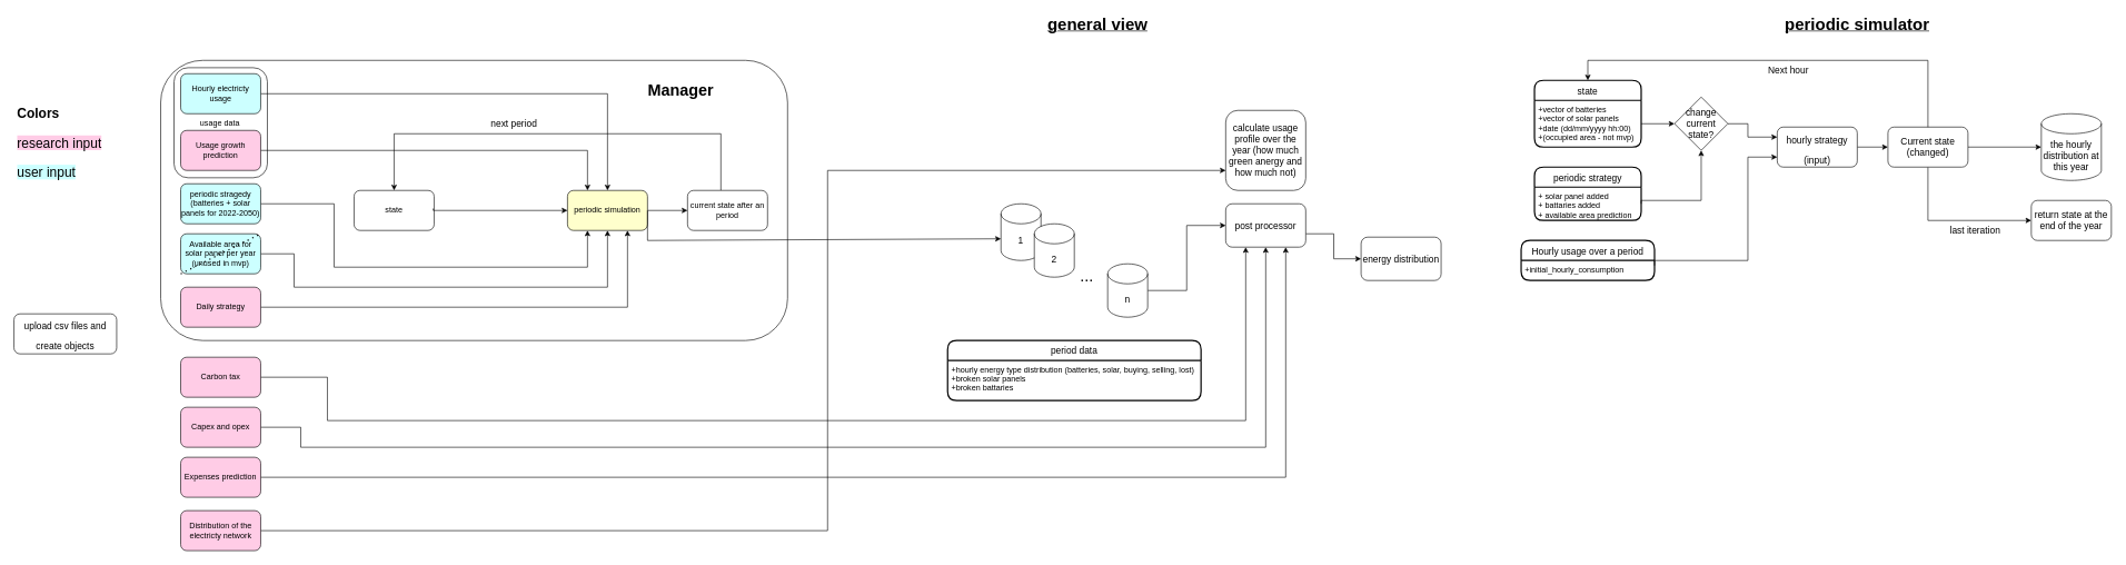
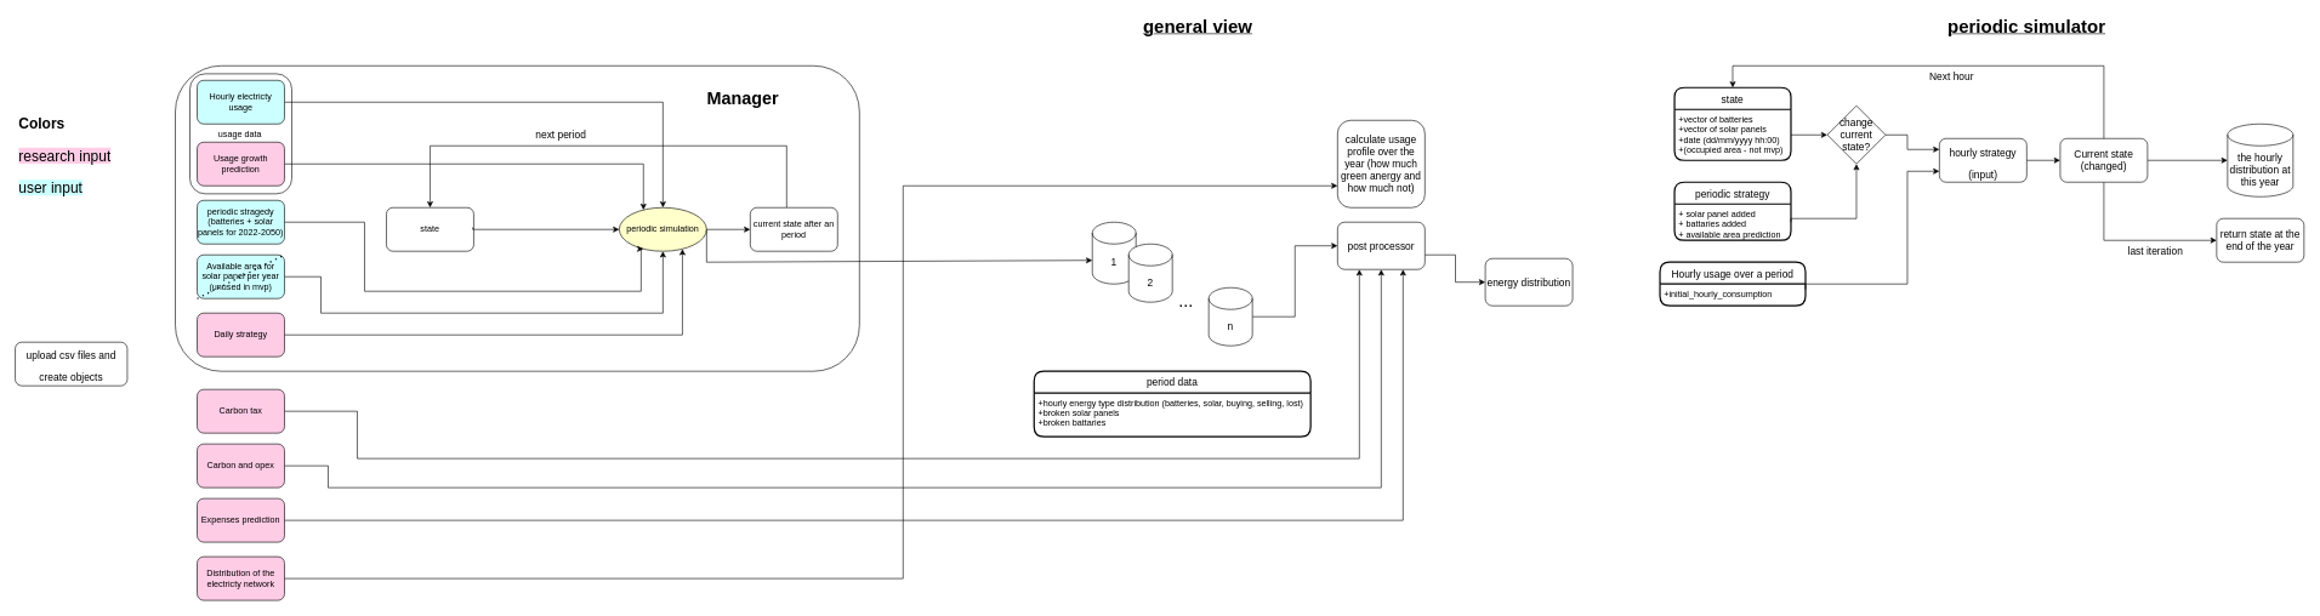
  <mxCell id="0" />
  <mxCell id="1" parent="0" />
  <mxCell id="2" value="" style="rounded=1;whiteSpace=wrap;html=1;labelBackgroundColor=none;fontSize=14;fillColor=#FFFFFF;" parent="1" vertex="1"><mxGeometry x="240" y="90" width="940" height="420" as="geometry" /></mxCell>
  <mxCell id="3" value="" style="rounded=1;whiteSpace=wrap;html=1;" parent="1" vertex="1"><mxGeometry x="260" y="101" width="140" height="165" as="geometry" /></mxCell>
  <mxCell id="4" value="&lt;font style=&quot;font-size: 25px;&quot;&gt;periodic simulator&lt;/font&gt;" style="text;html=1;strokeColor=none;fillColor=none;align=center;verticalAlign=middle;whiteSpace=wrap;rounded=0;fontStyle=5" parent="1" vertex="1"><mxGeometry x="2669" y="20" width="230" height="30" as="geometry" /></mxCell>
  <mxCell id="5" value="state" style="swimlane;childLayout=stackLayout;horizontal=1;startSize=30;horizontalStack=0;rounded=1;fontSize=14;fontStyle=0;strokeWidth=2;resizeParent=0;resizeLast=1;shadow=0;dashed=0;align=center;" parent="1" vertex="1"><mxGeometry x="2300" y="120" width="160" height="100" as="geometry" /></mxCell>
  <mxCell id="6" value="+vector of batteries&#10;+vector of solar panels&#10;+date (dd/mm/yyyy hh:00)&#10;+(occupied area - not mvp)" style="align=left;strokeColor=none;fillColor=none;spacingLeft=4;fontSize=12;verticalAlign=top;resizable=0;rotatable=0;part=1;" parent="5" vertex="1"><mxGeometry y="30" width="160" height="70" as="geometry" /></mxCell>
  <mxCell id="7" value="Hourly usage over a period" style="swimlane;childLayout=stackLayout;horizontal=1;startSize=30;horizontalStack=0;rounded=1;fontSize=14;fontStyle=0;strokeWidth=2;resizeParent=0;resizeLast=1;shadow=0;dashed=0;align=center;" parent="1" vertex="1"><mxGeometry x="2280" y="360" width="200" height="60" as="geometry" /></mxCell>
  <mxCell id="8" value="+initial_hourly_consumption" style="align=left;strokeColor=none;fillColor=none;spacingLeft=4;fontSize=12;verticalAlign=top;resizable=0;rotatable=0;part=1;" parent="7" vertex="1"><mxGeometry y="30" width="200" height="30" as="geometry" /></mxCell>
  <mxCell id="9" style="edgeStyle=orthogonalEdgeStyle;rounded=0;orthogonalLoop=1;jettySize=auto;html=1;exitX=1;exitY=0.5;exitDx=0;exitDy=0;fontSize=14;" parent="1" source="10" target="14" edge="1"><mxGeometry relative="1" as="geometry" /></mxCell>
  <mxCell id="10" value="&lt;font style=&quot;font-size: 14px;&quot;&gt;hourly strategy (input)&lt;/font&gt;" style="rounded=1;whiteSpace=wrap;html=1;fontSize=25;" parent="1" vertex="1"><mxGeometry x="2664" y="190" width="120" height="60" as="geometry" /></mxCell>
  <mxCell id="11" style="edgeStyle=orthogonalEdgeStyle;rounded=0;orthogonalLoop=1;jettySize=auto;html=1;exitX=0.5;exitY=0;exitDx=0;exitDy=0;entryX=0.5;entryY=0;entryDx=0;entryDy=0;fontSize=14;startArrow=none;" parent="1" source="15" target="5" edge="1"><mxGeometry relative="1" as="geometry"><Array as="points"><mxPoint x="2380" y="90" /></Array></mxGeometry></mxCell>
  <mxCell id="12" style="edgeStyle=orthogonalEdgeStyle;rounded=0;orthogonalLoop=1;jettySize=auto;html=1;exitX=1;exitY=0.5;exitDx=0;exitDy=0;fontSize=14;" parent="1" source="14" target="17" edge="1"><mxGeometry relative="1" as="geometry" /></mxCell>
  <mxCell id="13" style="edgeStyle=orthogonalEdgeStyle;rounded=0;orthogonalLoop=1;jettySize=auto;html=1;exitX=0.5;exitY=1;exitDx=0;exitDy=0;entryX=0;entryY=0.5;entryDx=0;entryDy=0;fontSize=14;" parent="1" source="14" target="18" edge="1"><mxGeometry relative="1" as="geometry" /></mxCell>
  <mxCell id="14" value="Current state (changed)" style="rounded=1;whiteSpace=wrap;html=1;fontSize=14;" parent="1" vertex="1"><mxGeometry x="2830" y="190" width="120" height="60" as="geometry" /></mxCell>
  <mxCell id="15" value="Next hour" style="text;html=1;strokeColor=none;fillColor=none;align=center;verticalAlign=middle;whiteSpace=wrap;rounded=0;fontSize=14;" parent="1" vertex="1"><mxGeometry x="2591" y="90" width="180" height="30" as="geometry" /></mxCell>
  <mxCell id="16" value="" style="edgeStyle=orthogonalEdgeStyle;rounded=0;orthogonalLoop=1;jettySize=auto;html=1;exitX=0.5;exitY=0;exitDx=0;exitDy=0;entryX=0.5;entryY=0;entryDx=0;entryDy=0;fontSize=14;endArrow=none;" parent="1" source="14" target="15" edge="1"><mxGeometry relative="1" as="geometry"><mxPoint x="2890" y="190" as="sourcePoint" /><mxPoint x="2500" y="120" as="targetPoint" /><Array as="points"><mxPoint x="2890" y="90" /></Array></mxGeometry></mxCell>
  <mxCell id="17" value="the hourly distribution at this year" style="shape=cylinder3;whiteSpace=wrap;html=1;boundedLbl=1;backgroundOutline=1;size=15;fontSize=14;" parent="1" vertex="1"><mxGeometry x="3060" y="170" width="90" height="100" as="geometry" /></mxCell>
  <mxCell id="18" value="return state at the end of the year" style="rounded=1;whiteSpace=wrap;html=1;fontSize=14;" parent="1" vertex="1"><mxGeometry x="3045" y="300" width="120" height="60" as="geometry" /></mxCell>
  <mxCell id="19" style="edgeStyle=orthogonalEdgeStyle;rounded=0;orthogonalLoop=1;jettySize=auto;html=1;exitX=1;exitY=0.5;exitDx=0;exitDy=0;entryX=0;entryY=0.25;entryDx=0;entryDy=0;fontSize=14;" parent="1" source="20" target="10" edge="1"><mxGeometry relative="1" as="geometry"><Array as="points"><mxPoint x="2620" y="185" /><mxPoint x="2620" y="205" /></Array></mxGeometry></mxCell>
  <mxCell id="20" value="change current state?" style="rhombus;whiteSpace=wrap;html=1;fontSize=14;" parent="1" vertex="1"><mxGeometry x="2510" y="145" width="80" height="80" as="geometry" /></mxCell>
  <mxCell id="21" style="edgeStyle=orthogonalEdgeStyle;rounded=0;orthogonalLoop=1;jettySize=auto;html=1;exitX=1;exitY=0.5;exitDx=0;exitDy=0;entryX=0;entryY=0.5;entryDx=0;entryDy=0;fontSize=14;" parent="1" source="6" target="20" edge="1"><mxGeometry relative="1" as="geometry" /></mxCell>
  <mxCell id="22" value="periodic strategy" style="swimlane;childLayout=stackLayout;horizontal=1;startSize=30;horizontalStack=0;rounded=1;fontSize=14;fontStyle=0;strokeWidth=2;resizeParent=0;resizeLast=1;shadow=0;dashed=0;align=center;" parent="1" vertex="1"><mxGeometry x="2300" y="250" width="160" height="80" as="geometry" /></mxCell>
  <mxCell id="23" value="+ solar panel added&#10;+ battaries added&#10;+ available area prediction" style="align=left;strokeColor=none;fillColor=none;spacingLeft=4;fontSize=12;verticalAlign=top;resizable=0;rotatable=0;part=1;" parent="22" vertex="1"><mxGeometry y="30" width="160" height="50" as="geometry" /></mxCell>
  <mxCell id="24" style="edgeStyle=orthogonalEdgeStyle;rounded=0;orthogonalLoop=1;jettySize=auto;html=1;exitX=1;exitY=0.5;exitDx=0;exitDy=0;entryX=0.5;entryY=1;entryDx=0;entryDy=0;fontSize=14;" parent="1" source="23" target="20" edge="1"><mxGeometry relative="1" as="geometry"><Array as="points"><mxPoint x="2460" y="300" /><mxPoint x="2550" y="300" /></Array></mxGeometry></mxCell>
  <mxCell id="25" style="edgeStyle=orthogonalEdgeStyle;rounded=0;orthogonalLoop=1;jettySize=auto;html=1;exitX=1;exitY=0.25;exitDx=0;exitDy=0;entryX=0;entryY=0.75;entryDx=0;entryDy=0;fontSize=14;" parent="1" source="8" target="10" edge="1"><mxGeometry relative="1" as="geometry"><Array as="points"><mxPoint x="2480" y="390" /><mxPoint x="2620" y="390" /><mxPoint x="2620" y="235" /></Array></mxGeometry></mxCell>
  <mxCell id="26" value="last iteration" style="text;html=1;strokeColor=none;fillColor=none;align=center;verticalAlign=middle;whiteSpace=wrap;rounded=0;fontSize=14;" parent="1" vertex="1"><mxGeometry x="2911" y="330" width="100" height="30" as="geometry" /></mxCell>
  <mxCell id="27" value="&lt;font style=&quot;font-size: 25px;&quot;&gt;general view&lt;/font&gt;" style="text;html=1;strokeColor=none;fillColor=none;align=center;verticalAlign=middle;whiteSpace=wrap;rounded=0;fontStyle=5" parent="1" vertex="1"><mxGeometry x="1530" y="20" width="230" height="30" as="geometry" /></mxCell>
  <mxCell id="28" style="edgeStyle=orthogonalEdgeStyle;rounded=0;orthogonalLoop=1;jettySize=auto;html=1;exitX=1;exitY=0.5;exitDx=0;exitDy=0;entryX=0;entryY=0.5;entryDx=0;entryDy=0;fontSize=20;" parent="1" source="29" target="51" edge="1"><mxGeometry relative="1" as="geometry" /></mxCell>
- <mxCell id="29" value="periodic simulation" style="rounded=1;whiteSpace=wrap;html=1;fillColor=#FFFFCC;" parent="1" vertex="1"><mxGeometry x="850" y="285" width="120" height="60" as="geometry" /></mxCell>
+ <mxCell id="29" value="periodic simulation" style="ellipse;whiteSpace=wrap;html=1;fillColor=#FFFFCC;" parent="1" vertex="1"><mxGeometry x="850" y="285" width="120" height="60" as="geometry" /></mxCell>
  <mxCell id="30" value="state" style="rounded=1;whiteSpace=wrap;html=1;" parent="1" vertex="1"><mxGeometry x="530" y="285" width="120" height="60" as="geometry" /></mxCell>
  <mxCell id="31" style="edgeStyle=orthogonalEdgeStyle;rounded=0;orthogonalLoop=1;jettySize=auto;html=1;exitX=1;exitY=0.5;exitDx=0;exitDy=0;entryX=0.5;entryY=0;entryDx=0;entryDy=0;fontSize=20;" parent="1" source="32" target="29" edge="1"><mxGeometry relative="1" as="geometry" /></mxCell>
  <mxCell id="32" value="Hourly electricty usage" style="rounded=1;whiteSpace=wrap;html=1;fillColor=#CCFFFF;" parent="1" vertex="1"><mxGeometry x="270" y="110" width="120" height="60" as="geometry" /></mxCell>
  <mxCell id="33" style="edgeStyle=orthogonalEdgeStyle;rounded=0;orthogonalLoop=1;jettySize=auto;html=1;entryX=0.25;entryY=0;entryDx=0;entryDy=0;fontSize=14;" parent="1" source="34" target="29" edge="1"><mxGeometry relative="1" as="geometry" /></mxCell>
  <mxCell id="34" value="Usage growth prediction" style="rounded=1;whiteSpace=wrap;html=1;fillColor=#FFCCE6;" parent="1" vertex="1"><mxGeometry x="270" y="195" width="120" height="60" as="geometry" /></mxCell>
  <mxCell id="35" style="edgeStyle=orthogonalEdgeStyle;rounded=0;orthogonalLoop=1;jettySize=auto;html=1;entryX=0.25;entryY=1;entryDx=0;entryDy=0;fontSize=14;" parent="1" source="36" target="29" edge="1"><mxGeometry relative="1" as="geometry"><Array as="points"><mxPoint x="500" y="305" /><mxPoint x="500" y="400" /><mxPoint x="880" y="400" /></Array></mxGeometry></mxCell>
  <mxCell id="36" value="periodic stragedy (batteries + solar panels for 2022-2050)" style="rounded=1;whiteSpace=wrap;html=1;fillColor=#CCFFFF;" parent="1" vertex="1"><mxGeometry x="270" y="275" width="120" height="60" as="geometry" /></mxCell>
  <mxCell id="37" style="edgeStyle=orthogonalEdgeStyle;rounded=0;orthogonalLoop=1;jettySize=auto;html=1;entryX=0.5;entryY=1;entryDx=0;entryDy=0;fontSize=14;" parent="1" source="38" target="29" edge="1"><mxGeometry relative="1" as="geometry"><Array as="points"><mxPoint x="440" y="380" /><mxPoint x="440" y="430" /><mxPoint x="910" y="430" /></Array></mxGeometry></mxCell>
  <mxCell id="38" value="Available area for solar panel per year&lt;br&gt;(unused in mvp)" style="rounded=1;whiteSpace=wrap;html=1;fillColor=#CCFFFF;" parent="1" vertex="1"><mxGeometry x="270" y="350" width="120" height="60" as="geometry" /></mxCell>
  <mxCell id="39" style="edgeStyle=orthogonalEdgeStyle;rounded=0;orthogonalLoop=1;jettySize=auto;html=1;entryX=0.75;entryY=1;entryDx=0;entryDy=0;fontSize=14;" parent="1" source="40" target="29" edge="1"><mxGeometry relative="1" as="geometry" /></mxCell>
  <mxCell id="40" value="Daily strategy" style="rounded=1;whiteSpace=wrap;html=1;fillColor=#FFCCE6;" parent="1" vertex="1"><mxGeometry x="270" y="430" width="120" height="60" as="geometry" /></mxCell>
  <mxCell id="41" style="edgeStyle=orthogonalEdgeStyle;rounded=0;orthogonalLoop=1;jettySize=auto;html=1;entryX=0.25;entryY=1;entryDx=0;entryDy=0;fontSize=14;" parent="1" source="42" target="65" edge="1"><mxGeometry relative="1" as="geometry"><Array as="points"><mxPoint x="490" y="565" /><mxPoint x="490" y="630" /><mxPoint x="1867" y="630" /></Array></mxGeometry></mxCell>
  <mxCell id="42" value="Carbon tax" style="rounded=1;whiteSpace=wrap;html=1;fillColor=#FFCCE6;" parent="1" vertex="1"><mxGeometry x="270" y="535" width="120" height="60" as="geometry" /></mxCell>
  <mxCell id="43" style="edgeStyle=orthogonalEdgeStyle;rounded=0;orthogonalLoop=1;jettySize=auto;html=1;fontSize=14;" parent="1" source="44" target="65" edge="1"><mxGeometry relative="1" as="geometry"><Array as="points"><mxPoint x="450" y="640" /><mxPoint x="450" y="670" /><mxPoint x="1897" y="670" /></Array></mxGeometry></mxCell>
- <mxCell id="44" value="Capex and opex" style="rounded=1;whiteSpace=wrap;html=1;fillColor=#FFCCE6;" parent="1" vertex="1"><mxGeometry x="270" y="610" width="120" height="60" as="geometry" /></mxCell>
+ <mxCell id="44" value="Carbon and opex" style="rounded=1;whiteSpace=wrap;html=1;fillColor=#FFCCE6;" parent="1" vertex="1"><mxGeometry x="270" y="610" width="120" height="60" as="geometry" /></mxCell>
  <mxCell id="45" style="edgeStyle=orthogonalEdgeStyle;rounded=0;orthogonalLoop=1;jettySize=auto;html=1;entryX=0.75;entryY=1;entryDx=0;entryDy=0;fontSize=14;" parent="1" source="46" target="65" edge="1"><mxGeometry relative="1" as="geometry" /></mxCell>
  <mxCell id="46" value="Expenses prediction" style="rounded=1;whiteSpace=wrap;html=1;fillColor=#FFCCE6;" parent="1" vertex="1"><mxGeometry x="270" y="685" width="120" height="60" as="geometry" /></mxCell>
  <mxCell id="47" style="edgeStyle=orthogonalEdgeStyle;rounded=0;orthogonalLoop=1;jettySize=auto;html=1;entryX=0;entryY=0.75;entryDx=0;entryDy=0;fontSize=14;" parent="1" source="48" target="57" edge="1"><mxGeometry relative="1" as="geometry"><Array as="points"><mxPoint x="1240" y="795" /><mxPoint x="1240" y="255" /></Array></mxGeometry></mxCell>
  <mxCell id="48" value="Distribution of the electricty network" style="rounded=1;whiteSpace=wrap;html=1;fillColor=#FFCCE6;" parent="1" vertex="1"><mxGeometry x="270" y="765" width="120" height="60" as="geometry" /></mxCell>
  <mxCell id="49" value="&lt;h1 style=&quot;font-size: 20px;&quot;&gt;&lt;font style=&quot;font-size: 20px;&quot;&gt;Colors&lt;/font&gt;&lt;/h1&gt;&lt;p style=&quot;font-size: 20px;&quot;&gt;&lt;span style=&quot;background-color: rgb(255, 204, 230);&quot;&gt;&lt;font style=&quot;font-size: 20px;&quot;&gt;research input&lt;/font&gt;&lt;/span&gt;&lt;/p&gt;&lt;p style=&quot;font-size: 20px;&quot;&gt;&lt;span style=&quot;background-color: rgb(204, 255, 255);&quot;&gt;&lt;font style=&quot;font-size: 20px;&quot;&gt;user input&lt;/font&gt;&lt;/span&gt;&lt;/p&gt;&lt;p style=&quot;font-size: 20px;&quot;&gt;&lt;span style=&quot;background-color: rgb(255, 204, 230);&quot;&gt;&lt;br&gt;&lt;/span&gt;&lt;/p&gt;" style="text;html=1;strokeColor=none;fillColor=none;spacing=5;spacingTop=-20;whiteSpace=wrap;overflow=hidden;rounded=0;" parent="1" vertex="1"><mxGeometry x="20" y="155" width="190" height="120" as="geometry" /></mxCell>
  <mxCell id="50" style="edgeStyle=orthogonalEdgeStyle;rounded=0;orthogonalLoop=1;jettySize=auto;html=1;entryX=0.5;entryY=0;entryDx=0;entryDy=0;fontSize=20;" parent="1" source="51" target="30" edge="1"><mxGeometry relative="1" as="geometry"><Array as="points"><mxPoint x="1080" y="200" /><mxPoint x="590" y="200" /></Array></mxGeometry></mxCell>
  <mxCell id="51" value="current state after an period" style="rounded=1;whiteSpace=wrap;html=1;" parent="1" vertex="1"><mxGeometry x="1030" y="285" width="120" height="60" as="geometry" /></mxCell>
  <mxCell id="52" value="next period" style="text;html=1;align=center;verticalAlign=middle;whiteSpace=wrap;rounded=0;labelBackgroundColor=none;fontSize=14;" parent="1" vertex="1"><mxGeometry x="720" y="170" width="100" height="30" as="geometry" /></mxCell>
  <mxCell id="53" value="1" style="shape=cylinder3;whiteSpace=wrap;html=1;boundedLbl=1;backgroundOutline=1;size=15;labelBackgroundColor=none;fontSize=14;fillColor=#FFFFFF;" parent="1" vertex="1"><mxGeometry x="1500" y="305" width="60" height="85" as="geometry" /></mxCell>
  <mxCell id="54" style="edgeStyle=orthogonalEdgeStyle;rounded=0;orthogonalLoop=1;jettySize=auto;html=1;entryX=0;entryY=0.5;entryDx=0;entryDy=0;fontSize=14;" parent="1" source="55" target="65" edge="1"><mxGeometry relative="1" as="geometry" /></mxCell>
  <mxCell id="55" value="n" style="shape=cylinder3;whiteSpace=wrap;html=1;boundedLbl=1;backgroundOutline=1;size=15;labelBackgroundColor=none;fontSize=14;fillColor=#FFFFFF;" parent="1" vertex="1"><mxGeometry x="1660" y="395" width="60" height="80" as="geometry" /></mxCell>
  <mxCell id="56" value="2" style="shape=cylinder3;whiteSpace=wrap;html=1;boundedLbl=1;backgroundOutline=1;size=15;labelBackgroundColor=none;fontSize=14;fillColor=#FFFFFF;" parent="1" vertex="1"><mxGeometry x="1550" y="335" width="60" height="80" as="geometry" /></mxCell>
  <mxCell id="57" value="calculate usage profile over the year (how much green anergy and how much not)" style="rounded=1;whiteSpace=wrap;html=1;labelBackgroundColor=none;fontSize=14;fillColor=#FFFFFF;" parent="1" vertex="1"><mxGeometry x="1837" y="165" width="120" height="120" as="geometry" /></mxCell>
  <mxCell id="58" value="&lt;font style=&quot;font-size: 24px;&quot;&gt;...&lt;/font&gt;" style="text;html=1;strokeColor=none;fillColor=none;align=center;verticalAlign=middle;whiteSpace=wrap;rounded=0;labelBackgroundColor=none;fontSize=14;" parent="1" vertex="1"><mxGeometry x="1599" y="399" width="60" height="30" as="geometry" /></mxCell>
  <mxCell id="59" style="edgeStyle=orthogonalEdgeStyle;rounded=0;orthogonalLoop=1;jettySize=auto;html=1;fontSize=14;exitX=0.989;exitY=0.452;exitDx=0;exitDy=0;exitPerimeter=0;" parent="1" source="30" target="29" edge="1"><mxGeometry relative="1" as="geometry"><mxPoint x="805" y="315" as="sourcePoint" /><Array as="points"><mxPoint x="649" y="315" /></Array></mxGeometry></mxCell>
  <mxCell id="60" value="&lt;font style=&quot;font-size: 24px;&quot;&gt;&lt;b&gt;Manager&lt;/b&gt;&lt;/font&gt;" style="text;html=1;strokeColor=none;fillColor=none;align=center;verticalAlign=middle;whiteSpace=wrap;rounded=0;labelBackgroundColor=none;fontSize=14;" parent="1" vertex="1"><mxGeometry x="990" y="120" width="60" height="30" as="geometry" /></mxCell>
  <mxCell id="61" value="&lt;font style=&quot;font-size: 14px;&quot;&gt;upload csv files and create objects&lt;/font&gt;" style="rounded=1;whiteSpace=wrap;html=1;labelBackgroundColor=none;fontSize=24;fillColor=#FFFFFF;" parent="1" vertex="1"><mxGeometry x="20" y="470" width="154" height="60" as="geometry" /></mxCell>
  <mxCell id="62" value="period data" style="swimlane;childLayout=stackLayout;horizontal=1;startSize=30;horizontalStack=0;rounded=1;fontSize=14;fontStyle=0;strokeWidth=2;resizeParent=0;resizeLast=1;shadow=0;dashed=0;align=center;" parent="1" vertex="1"><mxGeometry x="1420" y="510" width="380" height="90" as="geometry" /></mxCell>
  <mxCell id="63" value="+hourly energy type distribution (batteries, solar, buying, selling, lost)&#10;+broken solar panels&#10;+broken battaries" style="align=left;strokeColor=none;fillColor=none;spacingLeft=4;fontSize=12;verticalAlign=top;resizable=0;rotatable=0;part=1;" parent="62" vertex="1"><mxGeometry y="30" width="380" height="60" as="geometry" /></mxCell>
  <mxCell id="64" style="edgeStyle=orthogonalEdgeStyle;rounded=0;orthogonalLoop=1;jettySize=auto;html=1;entryX=0;entryY=0.5;entryDx=0;entryDy=0;fontSize=14;" parent="1" source="65" target="66" edge="1"><mxGeometry relative="1" as="geometry"><Array as="points"><mxPoint x="1999" y="350" /><mxPoint x="1999" y="388" /></Array></mxGeometry></mxCell>
  <mxCell id="65" value="post processor" style="rounded=1;whiteSpace=wrap;html=1;labelBackgroundColor=none;fontSize=14;fillColor=#FFFFFF;" parent="1" vertex="1"><mxGeometry x="1837" y="305" width="120" height="65" as="geometry" /></mxCell>
  <mxCell id="66" value="energy distribution" style="rounded=1;whiteSpace=wrap;html=1;labelBackgroundColor=none;fontSize=14;fillColor=#FFFFFF;" parent="1" vertex="1"><mxGeometry x="2040" y="355" width="120" height="65" as="geometry" /></mxCell>
  <mxCell id="67" value="usage data" style="text;html=1;strokeColor=none;fillColor=none;align=center;verticalAlign=middle;whiteSpace=wrap;rounded=0;" parent="1" vertex="1"><mxGeometry x="294" y="170" width="70" height="30" as="geometry" /></mxCell>
  <mxCell id="68" value="" style="endArrow=none;dashed=1;html=1;dashPattern=1 3;strokeWidth=2;rounded=0;entryX=1;entryY=0;entryDx=0;entryDy=0;exitX=0;exitY=1;exitDx=0;exitDy=0;" parent="1" source="38" target="38" edge="1"><mxGeometry width="50" height="50" relative="1" as="geometry"><mxPoint x="294" y="400" as="sourcePoint" /><mxPoint x="344" y="350" as="targetPoint" /></mxGeometry></mxCell>
  <mxCell id="69" value="" style="endArrow=classic;html=1;rounded=0;exitX=1;exitY=0.5;exitDx=0;exitDy=0;entryX=0;entryY=0;entryDx=0;entryDy=52.5;entryPerimeter=0;" parent="1" source="29" target="53" edge="1"><mxGeometry width="50" height="50" relative="1" as="geometry"><mxPoint x="1040" y="500" as="sourcePoint" /><mxPoint x="1090" y="450" as="targetPoint" /><Array as="points"><mxPoint x="970" y="360" /></Array></mxGeometry></mxCell>
